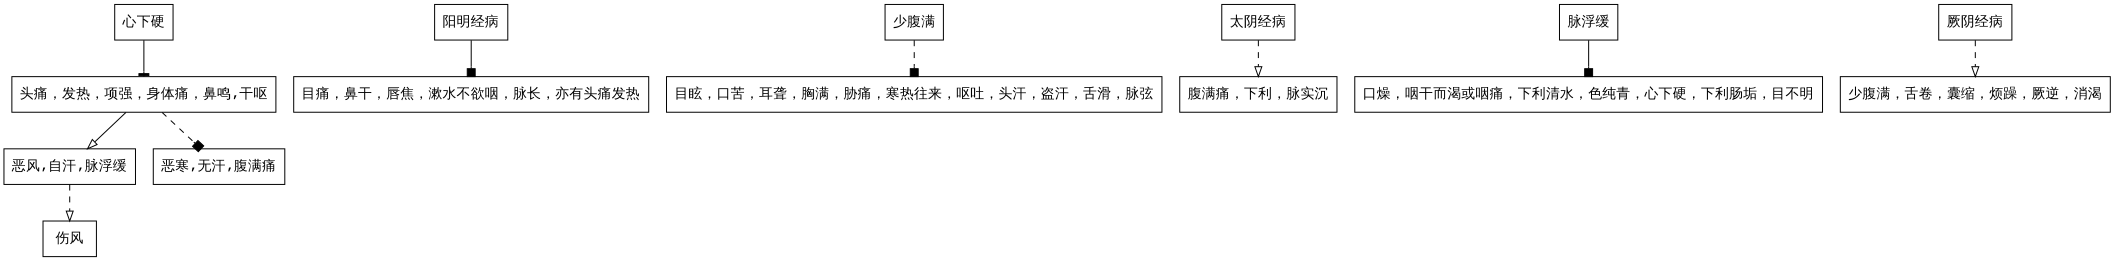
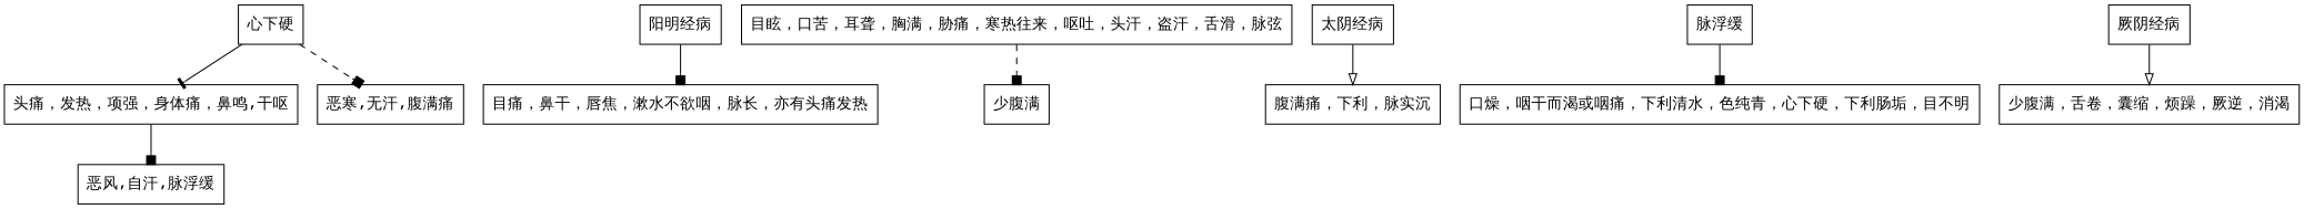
  digraph {
    fontname="Courier Prime"
    node [fontname="Courier Prime" shape=record]
    edge [arrowhead=onormal fontname="Courier Prime" style=solid]
    n1 [label="心下硬"]
    "头痛，发热，项强，身体痛，鼻鸣,干呕"
    "恶风,自汗,脉浮缓"
    n4 [label="恶寒,无汗,腹满痛"]
-   "伤风"
    "阳明经病"
    "目痛，鼻干，唇焦，漱水不欲咽，脉长，亦有头痛发热"
    n8 [label="少腹满"]
    "目眩，口苦，耳聋，胸满，胁痛，寒热往来，呕吐，头汗，盗汗，舌滑，脉弦"
    "太阴经病"
    "腹满痛，下利，脉实沉"
    n12 [label="脉浮缓"]
    "口燥，咽干而渴或咽痛，下利清水，色纯青，心下硬，下利肠垢，目不明"
    "厥阴经病"
    "少腹满，舌卷，囊缩，烦躁，厥逆，消渴"
    n1 -> "头痛，发热，项强，身体痛，鼻鸣,干呕" [arrowhead=tee]
-   "头痛，发热，项强，身体痛，鼻鸣,干呕" -> "恶风,自汗,脉浮缓"
-   "头痛，发热，项强，身体痛，鼻鸣,干呕" -> n4 [arrowhead=box style=dashed]
-   "恶风,自汗,脉浮缓" -> "伤风" [style=dashed]
+   "头痛，发热，项强，身体痛，鼻鸣,干呕" -> "恶风,自汗,脉浮缓" [arrowhead=box]
+   n1 -> n4 [arrowhead=box style=dashed]
    "阳明经病" -> "目痛，鼻干，唇焦，漱水不欲咽，脉长，亦有头痛发热" [arrowhead=box]
-   n8 -> "目眩，口苦，耳聋，胸满，胁痛，寒热往来，呕吐，头汗，盗汗，舌滑，脉弦" [arrowhead=box style=dashed]
-   "太阴经病" -> "腹满痛，下利，脉实沉" [style=dashed]
+   "目眩，口苦，耳聋，胸满，胁痛，寒热往来，呕吐，头汗，盗汗，舌滑，脉弦" -> n8 [arrowhead=box style=dashed]
+   "太阴经病" -> "腹满痛，下利，脉实沉"
    n12 -> "口燥，咽干而渴或咽痛，下利清水，色纯青，心下硬，下利肠垢，目不明" [arrowhead=box]
-   "厥阴经病" -> "少腹满，舌卷，囊缩，烦躁，厥逆，消渴" [style=dashed]
+   "厥阴经病" -> "少腹满，舌卷，囊缩，烦躁，厥逆，消渴"
  }
